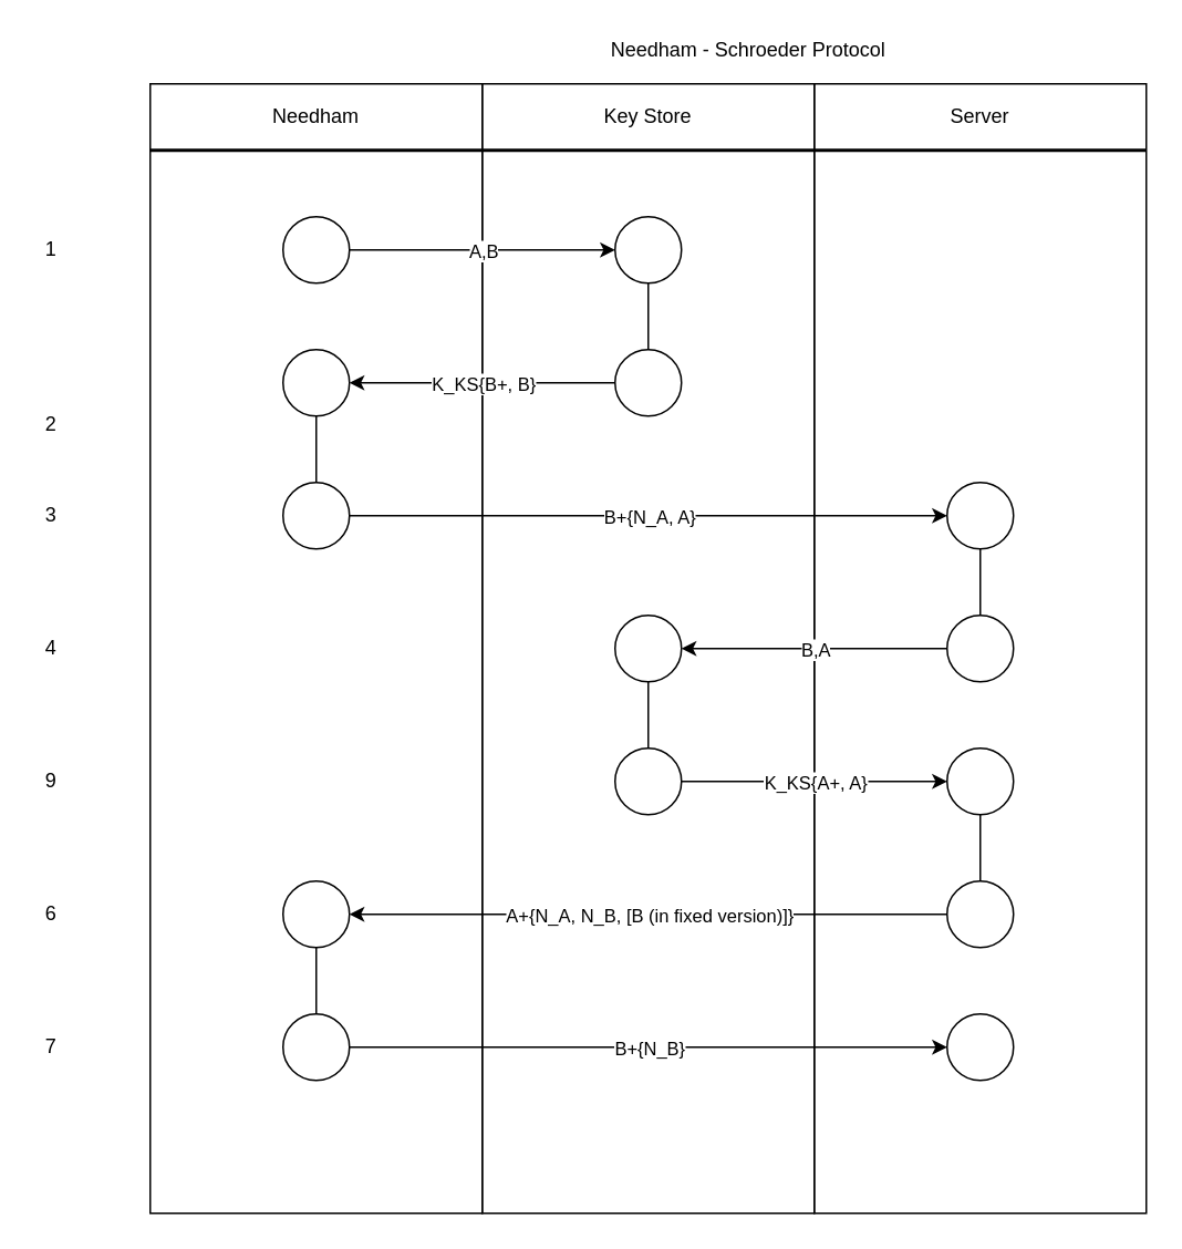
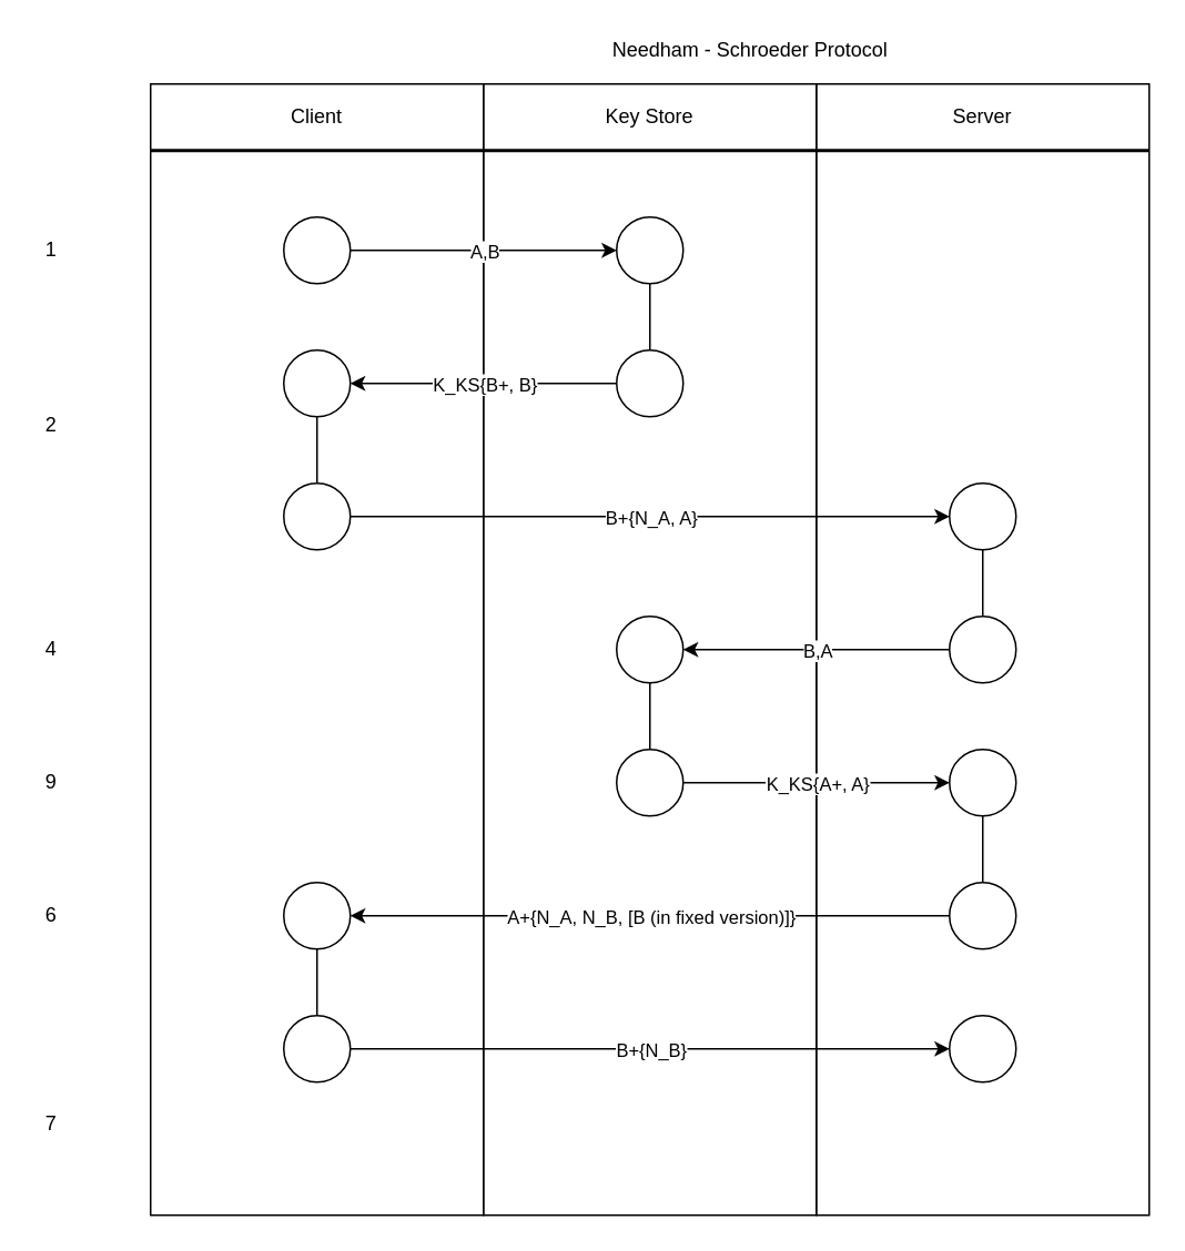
  <mxCell id="0" />
  <mxCell id="1" parent="0" />
  <mxCell id="2" value="" style="rounded=0;whiteSpace=wrap;html=1;fillColor=none;" vertex="1" parent="1"><mxGeometry x="90" y="50" width="200" height="680" as="geometry" /></mxCell>
  <mxCell id="3" value="&lt;div&gt;Needham - Schroeder Protocol&lt;/div&gt;" style="text;html=1;align=center;verticalAlign=middle;resizable=0;points=[];autosize=1;strokeColor=none;fillColor=none;" vertex="1" parent="1"><mxGeometry x="360" y="20" width="180" height="20" as="geometry" /></mxCell>
  <mxCell id="4" value="" style="ellipse;whiteSpace=wrap;html=1;aspect=fixed;" vertex="1" parent="1"><mxGeometry x="170" y="130" width="40" height="40" as="geometry" /></mxCell>
  <mxCell id="5" value="" style="rounded=0;whiteSpace=wrap;html=1;fillColor=none;" vertex="1" parent="1"><mxGeometry x="290" y="50" width="200" height="680" as="geometry" /></mxCell>
  <mxCell id="6" value="" style="ellipse;whiteSpace=wrap;html=1;aspect=fixed;" vertex="1" parent="1"><mxGeometry x="370" y="130" width="40" height="40" as="geometry" /></mxCell>
  <mxCell id="7" value="" style="rounded=0;whiteSpace=wrap;html=1;fillColor=none;" vertex="1" parent="1"><mxGeometry x="490" y="50" width="200" height="680" as="geometry" /></mxCell>
- <mxCell id="8" value="Needham" style="text;html=1;strokeColor=none;fillColor=none;align=center;verticalAlign=middle;whiteSpace=wrap;rounded=0;" vertex="1" parent="1"><mxGeometry x="160" y="50" width="60" height="40" as="geometry" /></mxCell>
+ <mxCell id="8" value="Client" style="text;html=1;strokeColor=none;fillColor=none;align=center;verticalAlign=middle;whiteSpace=wrap;rounded=0;" vertex="1" parent="1"><mxGeometry x="160" y="50" width="60" height="40" as="geometry" /></mxCell>
  <mxCell id="9" value="Key Store" style="text;html=1;strokeColor=none;fillColor=none;align=center;verticalAlign=middle;whiteSpace=wrap;rounded=0;" vertex="1" parent="1"><mxGeometry x="360" y="50" width="60" height="40" as="geometry" /></mxCell>
  <mxCell id="10" value="Server" style="text;html=1;strokeColor=none;fillColor=none;align=center;verticalAlign=middle;whiteSpace=wrap;rounded=0;" vertex="1" parent="1"><mxGeometry x="560" y="50" width="60" height="40" as="geometry" /></mxCell>
  <mxCell id="11" value="" style="line;strokeWidth=2;html=1;fillColor=none;" vertex="1" parent="1"><mxGeometry x="90" y="85" width="600" height="10" as="geometry" /></mxCell>
  <mxCell id="12" value="" style="endArrow=classic;html=1;rounded=0;exitX=1;exitY=0.5;exitDx=0;exitDy=0;entryX=0;entryY=0.5;entryDx=0;entryDy=0;" edge="1" parent="1" source="4" target="6"><mxGeometry relative="1" as="geometry"><mxPoint x="780" y="430" as="sourcePoint" /><mxPoint x="880" y="430" as="targetPoint" /></mxGeometry></mxCell>
  <mxCell id="13" value="&lt;div&gt;A,B&lt;/div&gt;" style="edgeLabel;resizable=0;html=1;align=center;verticalAlign=middle;fillColor=none;" connectable="0" vertex="1" parent="12"><mxGeometry relative="1" as="geometry" /></mxCell>
  <mxCell id="14" value="" style="ellipse;whiteSpace=wrap;html=1;aspect=fixed;" vertex="1" parent="1"><mxGeometry x="170" y="210" width="40" height="40" as="geometry" /></mxCell>
  <mxCell id="15" value="" style="ellipse;whiteSpace=wrap;html=1;aspect=fixed;" vertex="1" parent="1"><mxGeometry x="370" y="210" width="40" height="40" as="geometry" /></mxCell>
  <mxCell id="16" value="" style="endArrow=none;html=1;rounded=0;entryX=0.5;entryY=1;entryDx=0;entryDy=0;exitX=0.5;exitY=0;exitDx=0;exitDy=0;" edge="1" parent="1" source="15" target="6"><mxGeometry width="50" height="50" relative="1" as="geometry"><mxPoint x="450" y="280" as="sourcePoint" /><mxPoint x="500" y="230" as="targetPoint" /></mxGeometry></mxCell>
  <mxCell id="17" value="" style="endArrow=classic;html=1;rounded=0;exitX=0;exitY=0.5;exitDx=0;exitDy=0;entryX=1;entryY=0.5;entryDx=0;entryDy=0;" edge="1" parent="1" source="15" target="14"><mxGeometry relative="1" as="geometry"><mxPoint x="420" y="250" as="sourcePoint" /><mxPoint x="520" y="250" as="targetPoint" /></mxGeometry></mxCell>
  <mxCell id="18" value="K_KS{B+, B}" style="edgeLabel;resizable=0;html=1;align=center;verticalAlign=middle;fillColor=none;" connectable="0" vertex="1" parent="17"><mxGeometry relative="1" as="geometry" /></mxCell>
  <mxCell id="19" value="" style="ellipse;whiteSpace=wrap;html=1;aspect=fixed;" vertex="1" parent="1"><mxGeometry x="170" y="290" width="40" height="40" as="geometry" /></mxCell>
  <mxCell id="20" value="" style="ellipse;whiteSpace=wrap;html=1;aspect=fixed;" vertex="1" parent="1"><mxGeometry x="570" y="290" width="40" height="40" as="geometry" /></mxCell>
  <mxCell id="21" value="" style="endArrow=none;html=1;rounded=0;exitX=0.5;exitY=0;exitDx=0;exitDy=0;" edge="1" parent="1" source="19"><mxGeometry width="50" height="50" relative="1" as="geometry"><mxPoint x="140" y="300" as="sourcePoint" /><mxPoint x="190" y="250" as="targetPoint" /></mxGeometry></mxCell>
  <mxCell id="22" value="" style="endArrow=classic;html=1;rounded=0;entryX=0;entryY=0.5;entryDx=0;entryDy=0;" edge="1" parent="1" target="20"><mxGeometry relative="1" as="geometry"><mxPoint x="210" y="310" as="sourcePoint" /><mxPoint x="310" y="310" as="targetPoint" /></mxGeometry></mxCell>
  <mxCell id="23" value="&lt;div&gt;B+{N_A, A}&lt;/div&gt;" style="edgeLabel;resizable=0;html=1;align=center;verticalAlign=middle;fillColor=none;" connectable="0" vertex="1" parent="22"><mxGeometry relative="1" as="geometry" /></mxCell>
  <mxCell id="24" value="" style="ellipse;whiteSpace=wrap;html=1;aspect=fixed;" vertex="1" parent="1"><mxGeometry x="570" y="370" width="40" height="40" as="geometry" /></mxCell>
  <mxCell id="25" value="" style="ellipse;whiteSpace=wrap;html=1;aspect=fixed;" vertex="1" parent="1"><mxGeometry x="370" y="370" width="40" height="40" as="geometry" /></mxCell>
  <mxCell id="26" value="" style="endArrow=none;html=1;rounded=0;exitX=0.5;exitY=0;exitDx=0;exitDy=0;" edge="1" parent="1" source="24"><mxGeometry width="50" height="50" relative="1" as="geometry"><mxPoint x="540" y="380" as="sourcePoint" /><mxPoint x="590" y="330" as="targetPoint" /></mxGeometry></mxCell>
  <mxCell id="27" value="" style="endArrow=classic;html=1;rounded=0;exitX=0;exitY=0.5;exitDx=0;exitDy=0;entryX=1;entryY=0.5;entryDx=0;entryDy=0;" edge="1" parent="1" source="24" target="25"><mxGeometry relative="1" as="geometry"><mxPoint x="440" y="390" as="sourcePoint" /><mxPoint x="540" y="390" as="targetPoint" /></mxGeometry></mxCell>
  <mxCell id="28" value="B,A" style="edgeLabel;resizable=0;html=1;align=center;verticalAlign=middle;fillColor=none;" connectable="0" vertex="1" parent="27"><mxGeometry relative="1" as="geometry" /></mxCell>
  <mxCell id="29" value="" style="ellipse;whiteSpace=wrap;html=1;aspect=fixed;" vertex="1" parent="1"><mxGeometry x="370" y="450" width="40" height="40" as="geometry" /></mxCell>
  <mxCell id="30" value="" style="ellipse;whiteSpace=wrap;html=1;aspect=fixed;" vertex="1" parent="1"><mxGeometry x="570" y="450" width="40" height="40" as="geometry" /></mxCell>
  <mxCell id="31" value="" style="ellipse;whiteSpace=wrap;html=1;aspect=fixed;" vertex="1" parent="1"><mxGeometry x="570" y="530" width="40" height="40" as="geometry" /></mxCell>
  <mxCell id="32" value="" style="endArrow=none;html=1;rounded=0;exitX=0.5;exitY=0;exitDx=0;exitDy=0;" edge="1" parent="1" source="31"><mxGeometry width="50" height="50" relative="1" as="geometry"><mxPoint x="540" y="540" as="sourcePoint" /><mxPoint x="590" y="490" as="targetPoint" /></mxGeometry></mxCell>
  <mxCell id="33" value="" style="ellipse;whiteSpace=wrap;html=1;aspect=fixed;" vertex="1" parent="1"><mxGeometry x="170" y="530" width="40" height="40" as="geometry" /></mxCell>
  <mxCell id="34" value="" style="ellipse;whiteSpace=wrap;html=1;aspect=fixed;" vertex="1" parent="1"><mxGeometry x="170" y="610" width="40" height="40" as="geometry" /></mxCell>
  <mxCell id="35" value="" style="endArrow=none;html=1;rounded=0;exitX=0.5;exitY=0;exitDx=0;exitDy=0;" edge="1" parent="1" source="34"><mxGeometry width="50" height="50" relative="1" as="geometry"><mxPoint x="140" y="620" as="sourcePoint" /><mxPoint x="190" y="570" as="targetPoint" /></mxGeometry></mxCell>
  <mxCell id="36" value="" style="endArrow=classic;html=1;rounded=0;entryX=0;entryY=0.5;entryDx=0;entryDy=0;" edge="1" parent="1" target="30"><mxGeometry relative="1" as="geometry"><mxPoint x="410" y="470" as="sourcePoint" /><mxPoint x="510" y="470" as="targetPoint" /></mxGeometry></mxCell>
  <mxCell id="37" value="&lt;div&gt;K_KS{A+, A}&lt;/div&gt;" style="edgeLabel;resizable=0;html=1;align=center;verticalAlign=middle;fillColor=none;" connectable="0" vertex="1" parent="36"><mxGeometry relative="1" as="geometry" /></mxCell>
  <mxCell id="38" value="" style="endArrow=classic;html=1;rounded=0;exitX=0;exitY=0.5;exitDx=0;exitDy=0;entryX=1;entryY=0.5;entryDx=0;entryDy=0;" edge="1" parent="1" source="31" target="33"><mxGeometry relative="1" as="geometry"><mxPoint x="360" y="550" as="sourcePoint" /><mxPoint x="460" y="550" as="targetPoint" /></mxGeometry></mxCell>
  <mxCell id="39" value="A+{N_A, N_B, [B (in fixed version)]}" style="edgeLabel;resizable=0;html=1;align=center;verticalAlign=middle;fillColor=none;" connectable="0" vertex="1" parent="38"><mxGeometry relative="1" as="geometry" /></mxCell>
  <mxCell id="40" value="" style="endArrow=classic;html=1;rounded=0;entryX=0;entryY=0.5;entryDx=0;entryDy=0;" edge="1" parent="1" target="42"><mxGeometry relative="1" as="geometry"><mxPoint x="210" y="630" as="sourcePoint" /><mxPoint x="310" y="630" as="targetPoint" /></mxGeometry></mxCell>
  <mxCell id="41" value="B+{N_B}" style="edgeLabel;resizable=0;html=1;align=center;verticalAlign=middle;fillColor=none;" connectable="0" vertex="1" parent="40"><mxGeometry relative="1" as="geometry" /></mxCell>
  <mxCell id="42" value="" style="ellipse;whiteSpace=wrap;html=1;aspect=fixed;" vertex="1" parent="1"><mxGeometry x="570" y="610" width="40" height="40" as="geometry" /></mxCell>
  <mxCell id="43" value="1" style="text;html=1;align=center;verticalAlign=middle;resizable=0;points=[];autosize=1;strokeColor=none;fillColor=none;" vertex="1" parent="1"><mxGeometry x="20" y="140" width="20" height="20" as="geometry" /></mxCell>
  <mxCell id="44" value="2" style="text;html=1;align=center;verticalAlign=middle;resizable=0;points=[];autosize=1;strokeColor=none;fillColor=none;" vertex="1" parent="1"><mxGeometry x="20" y="245" width="20" height="20" as="geometry" /></mxCell>
- <mxCell id="45" value="3" style="text;html=1;align=center;verticalAlign=middle;resizable=0;points=[];autosize=1;strokeColor=none;fillColor=none;" vertex="1" parent="1"><mxGeometry x="20" y="300" width="20" height="20" as="geometry" /></mxCell>
  <mxCell id="46" value="4" style="text;html=1;align=center;verticalAlign=middle;resizable=0;points=[];autosize=1;strokeColor=none;fillColor=none;" vertex="1" parent="1"><mxGeometry x="20" y="380" width="20" height="20" as="geometry" /></mxCell>
  <mxCell id="47" value="9" style="text;html=1;align=center;verticalAlign=middle;resizable=0;points=[];autosize=1;strokeColor=none;fillColor=none;" vertex="1" parent="1"><mxGeometry x="20" y="460" width="20" height="20" as="geometry" /></mxCell>
  <mxCell id="48" value="6" style="text;html=1;align=center;verticalAlign=middle;resizable=0;points=[];autosize=1;strokeColor=none;fillColor=none;" vertex="1" parent="1"><mxGeometry x="20" y="540" width="20" height="20" as="geometry" /></mxCell>
- <mxCell id="49" value="&lt;div&gt;7&lt;/div&gt;" style="text;html=1;align=center;verticalAlign=middle;resizable=0;points=[];autosize=1;strokeColor=none;fillColor=none;" vertex="1" parent="1"><mxGeometry x="20" y="620" width="20" height="20" as="geometry" /></mxCell>
+ <mxCell id="49" value="&lt;div&gt;7&lt;/div&gt;" style="text;html=1;align=center;verticalAlign=middle;resizable=0;points=[];autosize=1;strokeColor=none;fillColor=none;" vertex="1" parent="1"><mxGeometry x="20" y="665" width="20" height="20" as="geometry" /></mxCell>
  <mxCell id="50" value="" style="endArrow=none;html=1;rounded=0;exitX=0.5;exitY=0;exitDx=0;exitDy=0;" edge="1" parent="1" source="29"><mxGeometry width="50" height="50" relative="1" as="geometry"><mxPoint x="340" y="460" as="sourcePoint" /><mxPoint x="390" y="410" as="targetPoint" /></mxGeometry></mxCell>
